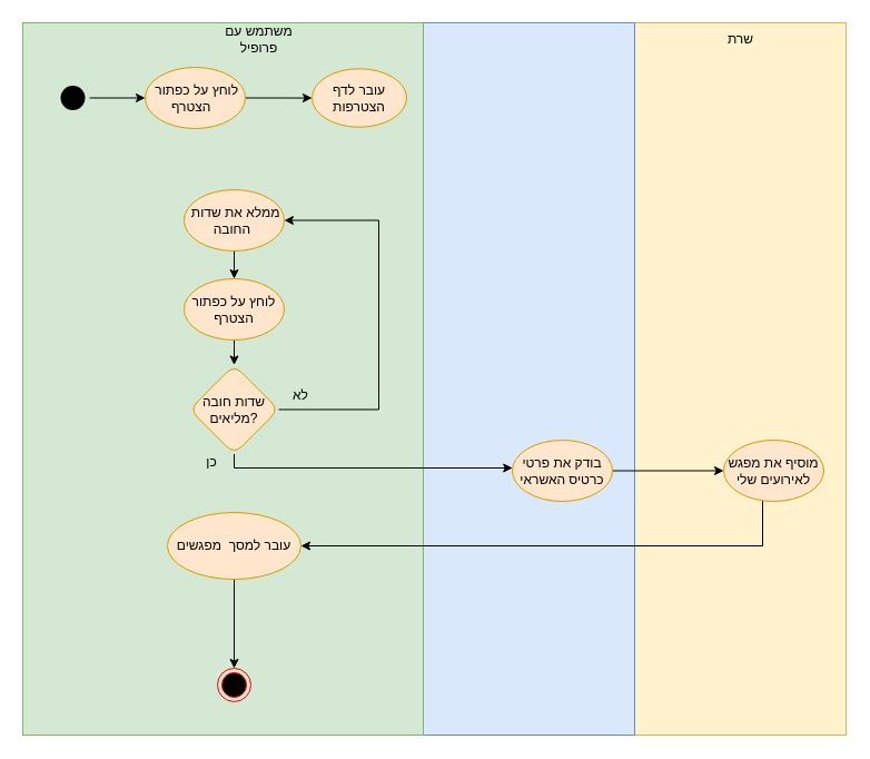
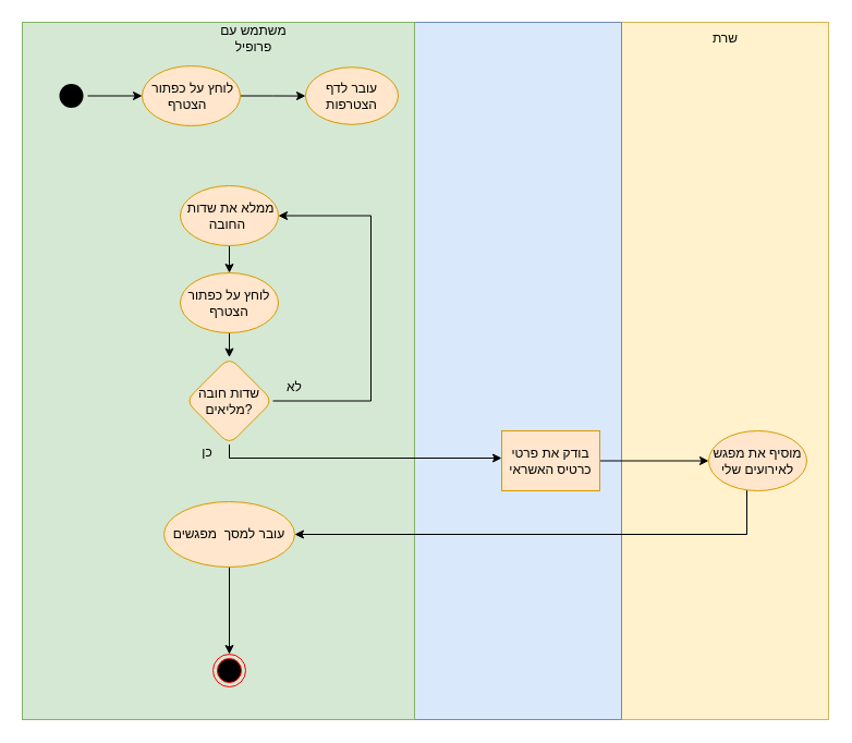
  <mxCell id="0" />
  <mxCell id="1" parent="0" />
  <mxCell id="2" value="" style="whiteSpace=wrap;html=1;fillColor=#fff2cc;strokeColor=#d6b656;" parent="1" vertex="1"><mxGeometry x="570" y="20" width="190" height="640" as="geometry" /></mxCell>
  <mxCell id="3" value="" style="whiteSpace=wrap;html=1;fillColor=#dae8fc;strokeColor=#6c8ebf;" parent="1" vertex="1"><mxGeometry x="380" y="20" width="190" height="640" as="geometry" /></mxCell>
  <mxCell id="4" value="" style="whiteSpace=wrap;html=1;fillColor=#d5e8d4;strokeColor=#82b366;" parent="1" vertex="1"><mxGeometry x="20" y="20" width="360" height="640" as="geometry" /></mxCell>
  <mxCell id="5" style="edgeStyle=orthogonalEdgeStyle;rounded=0;orthogonalLoop=1;jettySize=auto;html=1;" parent="1" source="6" target="26" edge="1"><mxGeometry relative="1" as="geometry"><Array as="points"><mxPoint x="130" y="88" /><mxPoint x="130" y="88" /></Array></mxGeometry></mxCell>
  <mxCell id="6" value="" style="ellipse;html=1;shape=endState;fillColor=#000000;strokeColor=none;" parent="1" vertex="1"><mxGeometry x="50" y="72.5" width="30" height="30" as="geometry" /></mxCell>
  <mxCell id="7" value="" style="edgeStyle=orthogonalEdgeStyle;rounded=0;orthogonalLoop=1;jettySize=auto;html=1;" parent="1" source="8" target="10" edge="1"><mxGeometry relative="1" as="geometry"><mxPoint x="215" y="115" as="sourcePoint" /><mxPoint x="215" y="195" as="targetPoint" /><Array as="points"><mxPoint x="195" y="195" /><mxPoint x="185" y="195" /></Array></mxGeometry></mxCell>
  <mxCell id="8" value="ממלא את שדות&amp;nbsp; החובה&amp;nbsp;" style="ellipse;whiteSpace=wrap;html=1;rounded=1;fillColor=#ffe6cc;strokeColor=#d79b00;" parent="1" vertex="1"><mxGeometry x="165" y="170" width="90" height="55" as="geometry" /></mxCell>
  <mxCell id="9" value="" style="edgeStyle=orthogonalEdgeStyle;rounded=0;orthogonalLoop=1;jettySize=auto;html=1;" parent="1" source="10" target="13" edge="1"><mxGeometry relative="1" as="geometry" /></mxCell>
  <mxCell id="10" value="לוחץ על כפתור הצטרף" style="ellipse;whiteSpace=wrap;html=1;rounded=1;fillColor=#ffe6cc;strokeColor=#d79b00;" parent="1" vertex="1"><mxGeometry x="165" y="250" width="90" height="55" as="geometry" /></mxCell>
  <mxCell id="11" style="edgeStyle=orthogonalEdgeStyle;rounded=0;orthogonalLoop=1;jettySize=auto;html=1;" parent="1" source="13" target="8" edge="1"><mxGeometry relative="1" as="geometry"><mxPoint x="325" y="225" as="targetPoint" /><Array as="points"><mxPoint x="340" y="367.5" /><mxPoint x="340" y="197.5" /></Array></mxGeometry></mxCell>
  <mxCell id="12" style="edgeStyle=orthogonalEdgeStyle;rounded=0;orthogonalLoop=1;jettySize=auto;html=1;" parent="1" source="13" target="15" edge="1"><mxGeometry relative="1" as="geometry"><Array as="points"><mxPoint x="210" y="420" /><mxPoint x="495" y="420" /></Array></mxGeometry></mxCell>
  <mxCell id="13" value="שדות חובה מליאים?" style="rhombus;whiteSpace=wrap;html=1;rounded=1;fillColor=#ffe6cc;strokeColor=#d79b00;" parent="1" vertex="1"><mxGeometry x="170" y="327.5" width="80" height="80" as="geometry" /></mxCell>
  <mxCell id="14" style="edgeStyle=orthogonalEdgeStyle;rounded=0;orthogonalLoop=1;jettySize=auto;html=1;" parent="1" source="15" target="17" edge="1"><mxGeometry relative="1" as="geometry" /></mxCell>
- <mxCell id="15" value="בודק את פרטי כרטיס האשראי" style="ellipse;whiteSpace=wrap;html=1;rounded=1;fillColor=#ffe6cc;strokeColor=#d79b00;" parent="1" vertex="1"><mxGeometry x="460" y="395" width="90" height="55" as="geometry" /></mxCell>
+ <mxCell id="15" value="בודק את פרטי כרטיס האשראי" style="whiteSpace=wrap;html=1;fillColor=#ffe6cc;strokeColor=#d79b00;rounded=0;" parent="1" vertex="1"><mxGeometry x="460" y="395" width="90" height="55" as="geometry" /></mxCell>
  <mxCell id="16" style="edgeStyle=orthogonalEdgeStyle;rounded=0;orthogonalLoop=1;jettySize=auto;html=1;entryX=1;entryY=0.5;entryDx=0;entryDy=0;" parent="1" source="17" target="19" edge="1"><mxGeometry relative="1" as="geometry"><Array as="points"><mxPoint x="685" y="490" /></Array></mxGeometry></mxCell>
  <mxCell id="17" value="מוסיף את מפגש לאירועים שלי" style="ellipse;whiteSpace=wrap;html=1;rounded=1;fillColor=#ffe6cc;strokeColor=#d79b00;" parent="1" vertex="1"><mxGeometry x="650" y="395" width="90" height="55" as="geometry" /></mxCell>
  <mxCell id="18" style="edgeStyle=orthogonalEdgeStyle;rounded=0;orthogonalLoop=1;jettySize=auto;html=1;" parent="1" source="19" target="20" edge="1"><mxGeometry relative="1" as="geometry" /></mxCell>
  <mxCell id="19" value="עובר למסך&amp;nbsp; מפגשים" style="ellipse;whiteSpace=wrap;html=1;fillColor=#ffe6cc;strokeColor=#d79b00;rounded=1;" parent="1" vertex="1"><mxGeometry x="150" y="460" width="120" height="60" as="geometry" /></mxCell>
  <mxCell id="20" value="" style="ellipse;html=1;shape=endState;fillColor=#000000;strokeColor=#ff0000;rounded=1;" parent="1" vertex="1"><mxGeometry x="195" y="600" width="30" height="30" as="geometry" /></mxCell>
  <mxCell id="21" value="לא" style="text;html=1;strokeColor=none;fillColor=none;align=center;verticalAlign=middle;whiteSpace=wrap;rounded=0;" parent="1" vertex="1"><mxGeometry x="240" y="340" width="60" height="30" as="geometry" /></mxCell>
  <mxCell id="22" value="כן" style="text;html=1;strokeColor=none;fillColor=none;align=center;verticalAlign=middle;whiteSpace=wrap;rounded=0;" parent="1" vertex="1"><mxGeometry x="160" y="400" width="60" height="30" as="geometry" /></mxCell>
  <mxCell id="23" value="משתמש עם פרופיל" style="text;html=1;strokeColor=none;fillColor=none;align=center;verticalAlign=middle;whiteSpace=wrap;rounded=0;" parent="1" vertex="1"><mxGeometry x="185" y="20" width="95" height="30" as="geometry" /></mxCell>
  <mxCell id="24" value="שרת" style="text;html=1;strokeColor=none;fillColor=none;align=center;verticalAlign=middle;whiteSpace=wrap;rounded=0;" parent="1" vertex="1"><mxGeometry x="617.5" y="20" width="95" height="30" as="geometry" /></mxCell>
  <mxCell id="25" value="" style="edgeStyle=orthogonalEdgeStyle;rounded=0;orthogonalLoop=1;jettySize=auto;html=1;" parent="1" source="26" target="27" edge="1"><mxGeometry relative="1" as="geometry" /></mxCell>
  <mxCell id="26" value="לוחץ על כפתור&amp;nbsp; &amp;nbsp;הצטרף&amp;nbsp;" style="ellipse;whiteSpace=wrap;html=1;rounded=1;fillColor=#ffe6cc;strokeColor=#d79b00;" parent="1" vertex="1"><mxGeometry x="130" y="60" width="90" height="55" as="geometry" /></mxCell>
  <mxCell id="27" value="עובר לדף הצטרפות" style="ellipse;whiteSpace=wrap;html=1;fillColor=#ffe6cc;strokeColor=#d79b00;rounded=1;" parent="1" vertex="1"><mxGeometry x="280" y="61.25" width="85" height="52.5" as="geometry" /></mxCell>
